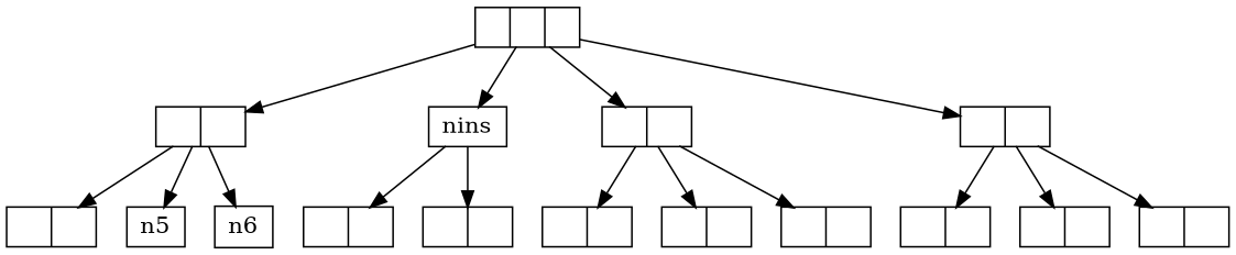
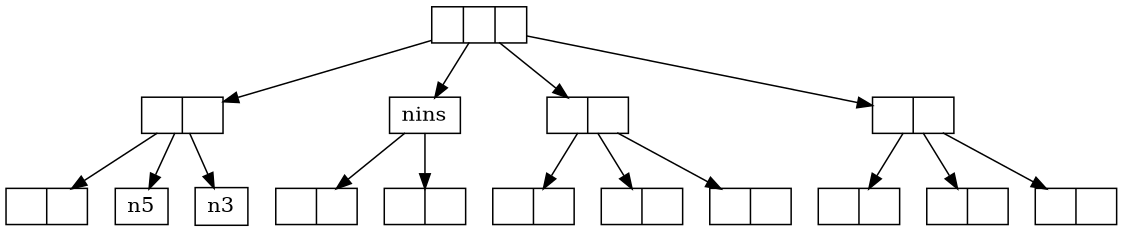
  digraph {
    node [shape=record]
    n0 [height=.1 label=" | | "]
    n1 [height=.1 label=" | "]
    nins [height=.1 width=.4]
    n2 [height=.1 label=" | "]
    n3 [height=.1 label=" | "]
    n4 [height=.1 label=" | "]
    n5 [height=.1 width=.4]
-   n6 [height=.1 width=.4]
+   n6 [height=.1 label=n3 width=.4]
    n13 [height=.1 label=" | "]
    14 [height=.1 label=" | "]
    n7 [height=.1 label=" | "]
    n8 [height=.1 label=" | "]
    n9 [height=.1 label=" | "]
    n10 [height=.1 label=" | "]
    n11 [height=.1 label=" | "]
    n12 [height=.1 label=" | "]
    n0 -> n1
    n0 -> nins
    n0 -> n2
    n0 -> n3
    n1 -> n4
    n1 -> n5
    n1 -> n6
    nins -> n13
    nins -> 14
    n2 -> n7
    n2 -> n8
    n2 -> n9
    n3 -> n10
    n3 -> n11
    n3 -> n12
  }
